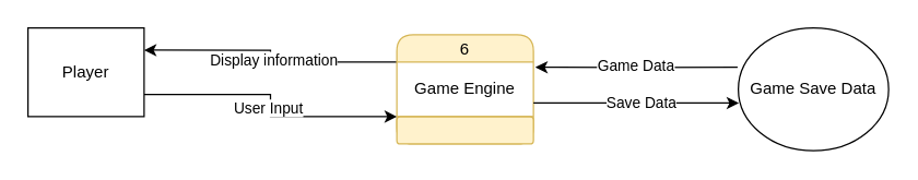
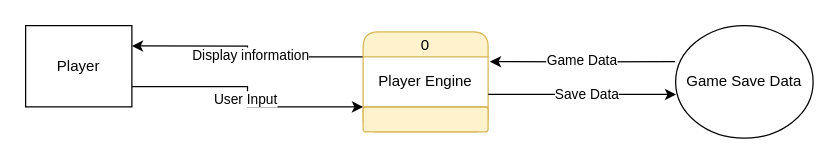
  <mxCell id="0" />
  <mxCell id="1" parent="0" />
  <mxCell id="2" style="edgeStyle=orthogonalEdgeStyle;rounded=0;orthogonalLoop=1;jettySize=auto;html=1;exitX=0;exitY=0.25;exitDx=0;exitDy=0;entryX=1;entryY=0.25;entryDx=0;entryDy=0;" parent="1" source="4" target="10" edge="1"><mxGeometry relative="1" as="geometry" /></mxCell>
  <mxCell id="3" value="Display information" style="edgeLabel;html=1;align=center;verticalAlign=middle;resizable=0;points=[];" parent="2" vertex="1" connectable="0"><mxGeometry x="-0.059" y="-2" relative="1" as="geometry"><mxPoint as="offset" /></mxGeometry></mxCell>
- <mxCell id="4" value="6" style="swimlane;fontStyle=0;childLayout=stackLayout;horizontal=1;startSize=20;fillColor=#fff2cc;horizontalStack=0;resizeParent=1;resizeParentMax=0;resizeLast=0;collapsible=0;marginBottom=0;swimlaneFillColor=#ffffff;rounded=1;strokeColor=#d6b656;arcSize=20;" parent="1" vertex="1"><mxGeometry x="290" y="25" width="100" height="80" as="geometry" /></mxCell>
- <mxCell id="5" value="Game Engine" style="text;html=1;align=center;verticalAlign=middle;whiteSpace=wrap;rounded=0;" parent="4" vertex="1"><mxGeometry y="20" width="100" height="40" as="geometry" /></mxCell>
+ <mxCell id="4" value="0" style="swimlane;fontStyle=0;childLayout=stackLayout;horizontal=1;startSize=20;fillColor=#fff2cc;horizontalStack=0;resizeParent=1;resizeParentMax=0;resizeLast=0;collapsible=0;marginBottom=0;swimlaneFillColor=#ffffff;rounded=1;strokeColor=#d6b656;arcSize=20;" parent="1" vertex="1"><mxGeometry x="290" y="25" width="100" height="80" as="geometry" /></mxCell>
+ <mxCell id="5" value="Player Engine" style="text;html=1;align=center;verticalAlign=middle;whiteSpace=wrap;rounded=0;" parent="4" vertex="1"><mxGeometry y="20" width="100" height="40" as="geometry" /></mxCell>
  <mxCell id="6" value="&amp;nbsp;" style="text;html=1;align=center;verticalAlign=middle;whiteSpace=wrap;rounded=1;fillColor=#fff2cc;strokeColor=#d6b656;arcSize=13;" parent="4" vertex="1"><mxGeometry y="60" width="100" height="20" as="geometry" /></mxCell>
  <mxCell id="7" value="" style="endArrow=none;html=1;rounded=0;exitX=0;exitY=0;exitDx=0;exitDy=0;entryX=1;entryY=0;entryDx=0;entryDy=0;fillColor=#fff2cc;strokeColor=#d6b656;" parent="4" source="6" target="6" edge="1"><mxGeometry width="50" height="50" relative="1" as="geometry"><mxPoint x="40" y="155" as="sourcePoint" /><mxPoint x="90" y="105" as="targetPoint" /></mxGeometry></mxCell>
  <mxCell id="8" style="edgeStyle=orthogonalEdgeStyle;rounded=0;orthogonalLoop=1;jettySize=auto;html=1;exitX=1;exitY=0.75;exitDx=0;exitDy=0;entryX=0;entryY=0.75;entryDx=0;entryDy=0;" parent="1" source="10" target="4" edge="1"><mxGeometry relative="1" as="geometry" /></mxCell>
  <mxCell id="9" value="User Input" style="edgeLabel;html=1;align=center;verticalAlign=middle;resizable=0;points=[];" parent="8" vertex="1" connectable="0"><mxGeometry x="0.017" y="-2" relative="1" as="geometry"><mxPoint as="offset" /></mxGeometry></mxCell>
  <mxCell id="10" value="Player" style="html=1;dashed=0;whiteSpace=wrap;" parent="1" vertex="1"><mxGeometry x="20" y="20" width="85" height="65" as="geometry" /></mxCell>
  <mxCell id="11" style="edgeStyle=orthogonalEdgeStyle;rounded=0;orthogonalLoop=1;jettySize=auto;html=1;exitX=-0.005;exitY=0.321;exitDx=0;exitDy=0;exitPerimeter=0;entryX=1.014;entryY=0.096;entryDx=0;entryDy=0;entryPerimeter=0;" edge="1" parent="1" source="13" target="5"><mxGeometry relative="1" as="geometry" /></mxCell>
  <mxCell id="12" value="Game Data" style="edgeLabel;html=1;align=center;verticalAlign=middle;resizable=0;points=[];" vertex="1" connectable="0" parent="11"><mxGeometry x="0.009" y="-1" relative="1" as="geometry"><mxPoint as="offset" /></mxGeometry></mxCell>
  <mxCell id="13" value="Game Save Data" style="ellipse;html=1;dashed=0;whiteSpace=wrap;" vertex="1" parent="1"><mxGeometry x="540" y="20" width="110" height="90" as="geometry" /></mxCell>
  <mxCell id="14" style="edgeStyle=orthogonalEdgeStyle;rounded=0;orthogonalLoop=1;jettySize=auto;html=1;exitX=1;exitY=0.75;exitDx=0;exitDy=0;entryX=0.004;entryY=0.612;entryDx=0;entryDy=0;entryPerimeter=0;" edge="1" parent="1" source="5" target="13"><mxGeometry relative="1" as="geometry" /></mxCell>
  <mxCell id="15" value="Save Data" style="edgeLabel;html=1;align=center;verticalAlign=middle;resizable=0;points=[];" vertex="1" connectable="0" parent="14"><mxGeometry x="0.048" y="1" relative="1" as="geometry"><mxPoint as="offset" /></mxGeometry></mxCell>
